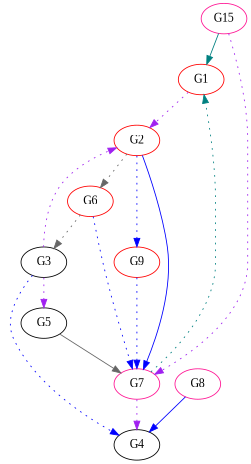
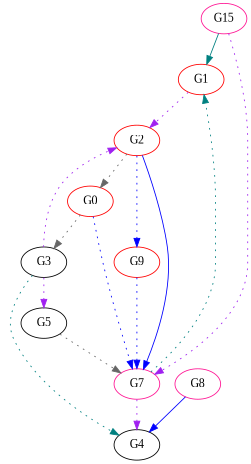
  digraph {
    fontname="Liberation Serif"
    node [color=red fontname="Liberation Serif"]
    edge [color=blue fontname="Liberation Serif" style=dotted]
    n1 [label=G1]
    n2 [label=G2]
-   n3 [label=G6]
+   n3 [label=G0]
    n4 [color=deeppink label=G7]
    n5 [label=G9]
    n6 [color=black label=G4]
    n7 [color=black label=G3]
    n8 [color=black label=G5]
    n9 [color=deeppink label=G8]
    n10 [color=deeppink label=G15]
    n1 -> n2 [color=purple]
    n2 -> n3 [color=gray40]
    n2 -> n4 [style=""]
    n2 -> n5
    n3 -> n4
    n3 -> n7 [color=gray40]
    n4 -> n1 [color=teal]
    n4 -> n6 [color=purple]
    n5 -> n4
    n7 -> n2 [color=purple]
-   n7 -> n6
+   n7 -> n6 [color=teal]
    n7 -> n8 [color=purple]
-   n8 -> n4 [color=gray40 style=solid]
+   n8 -> n4 [color=gray40]
    n9 -> n6 [style=""]
    n10 -> n1 [color=teal style=""]
    n10 -> n4 [color=purple]
  }
